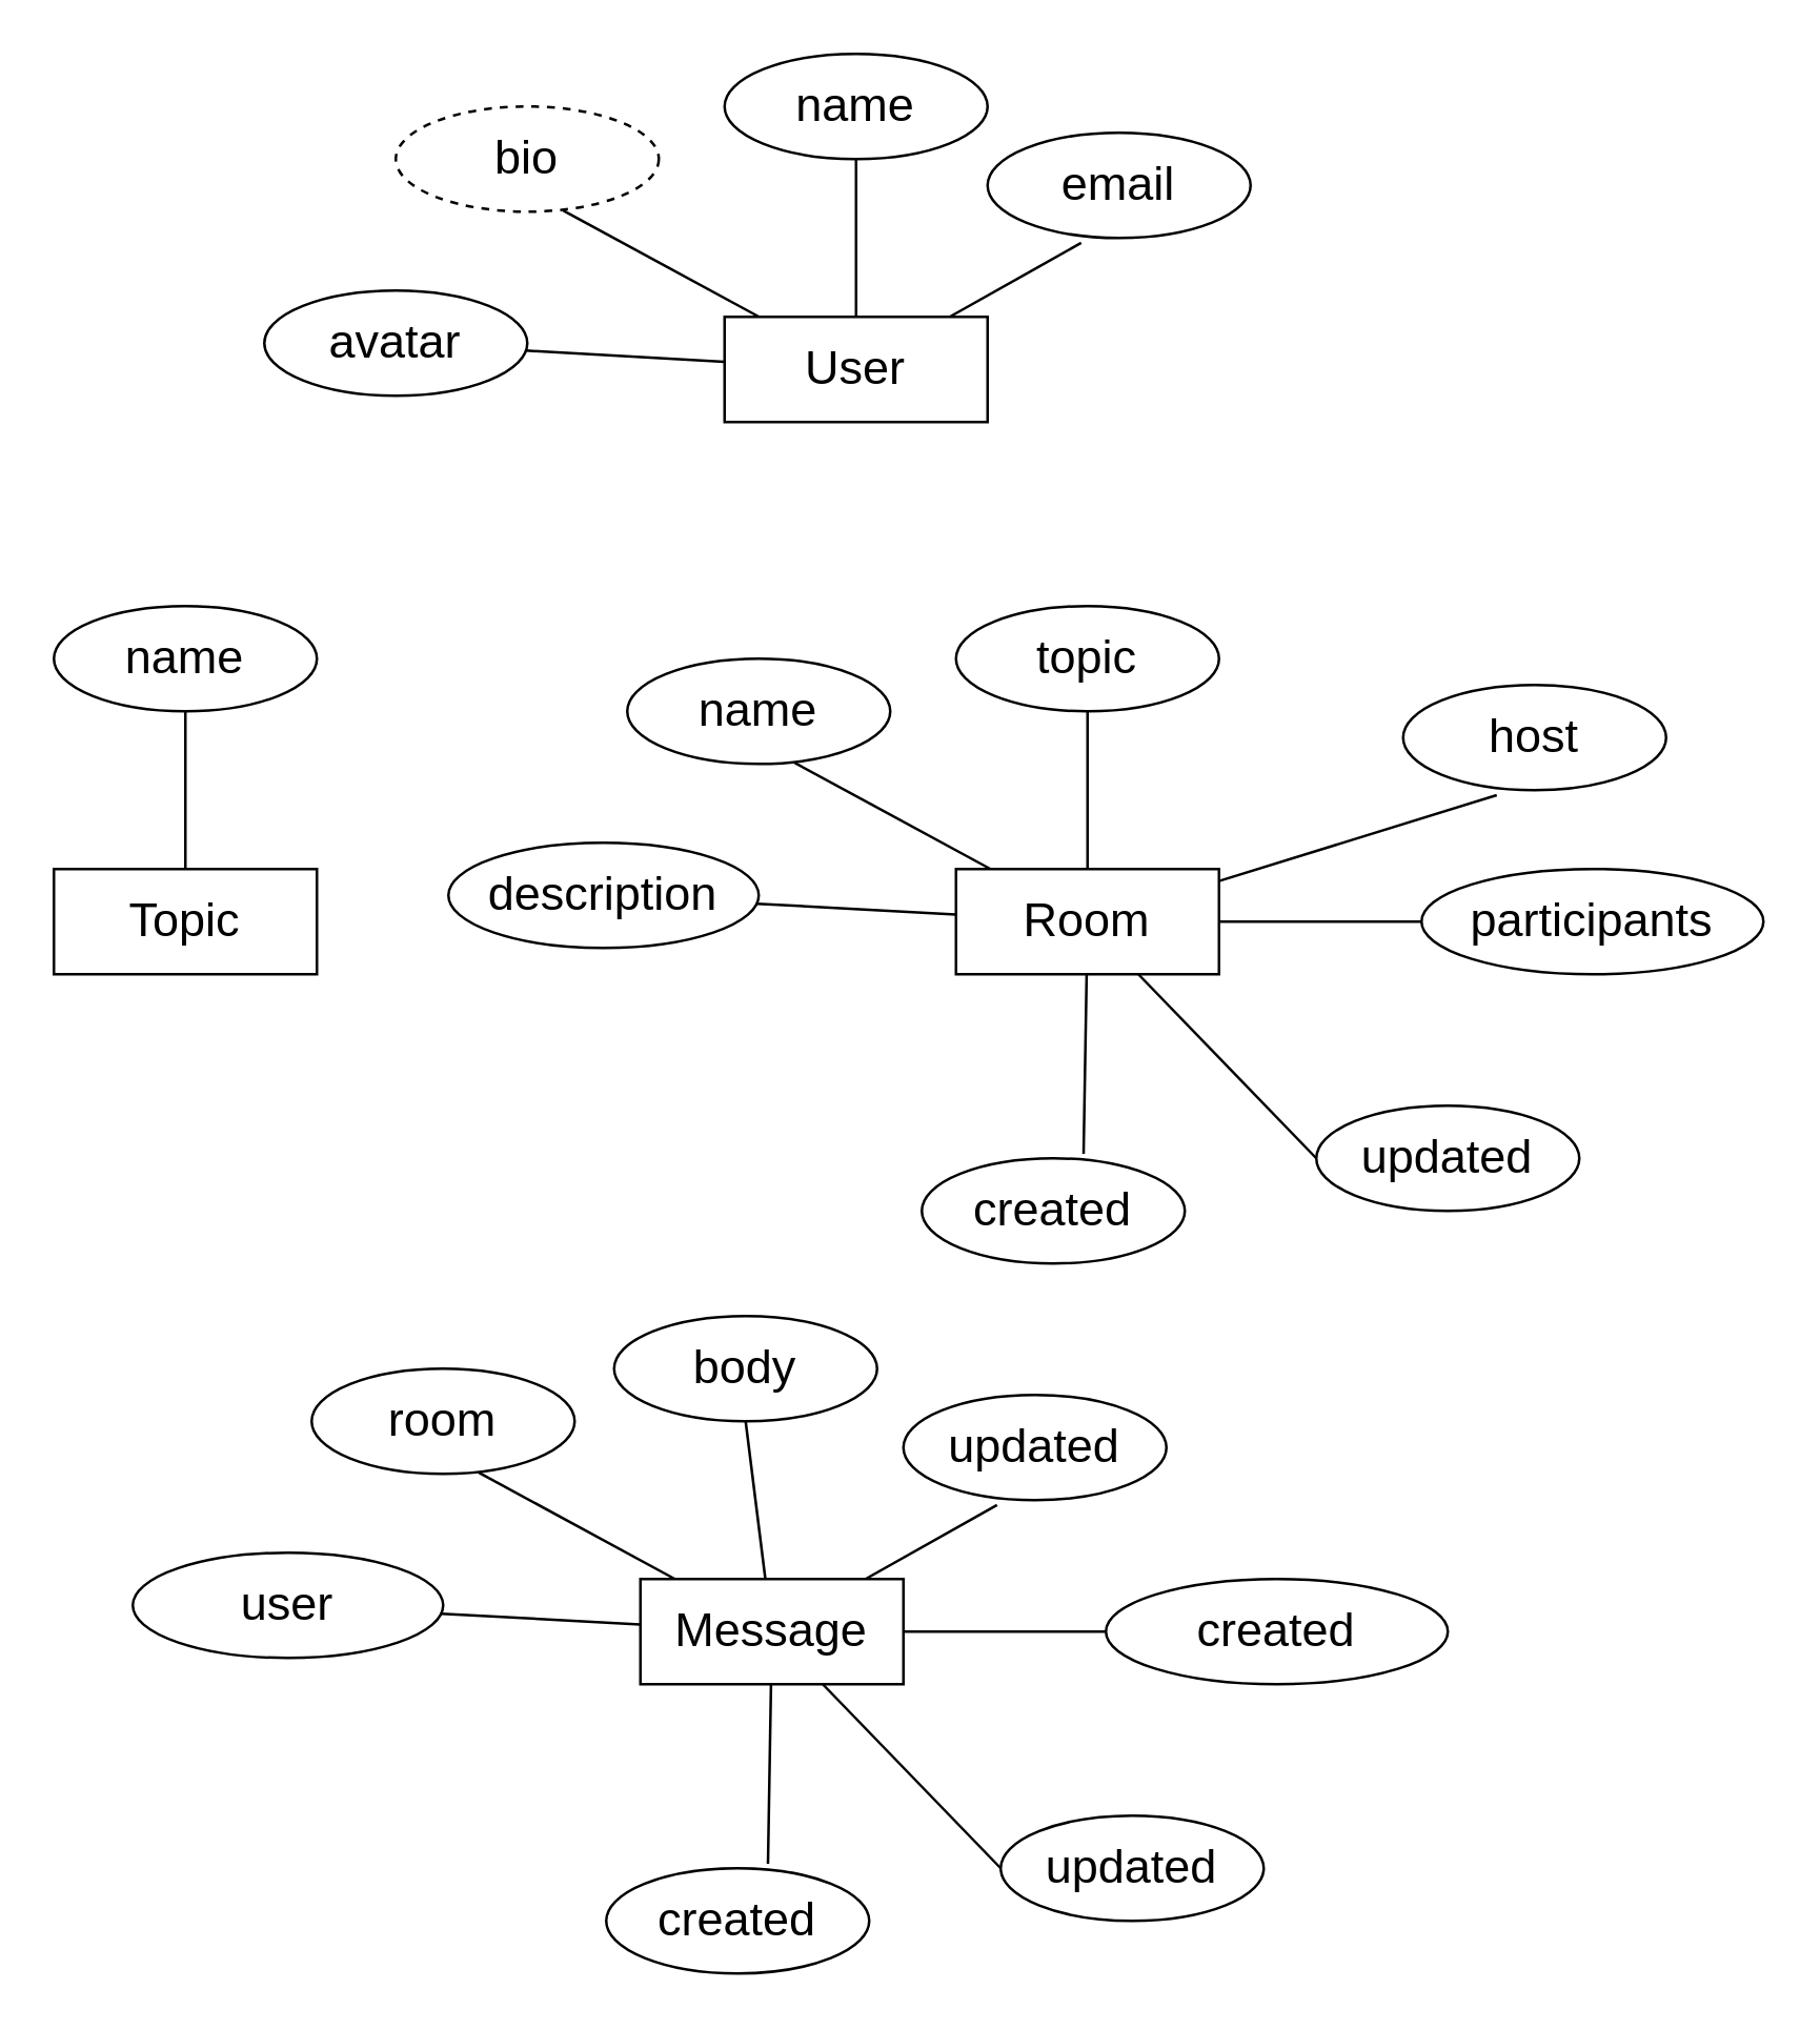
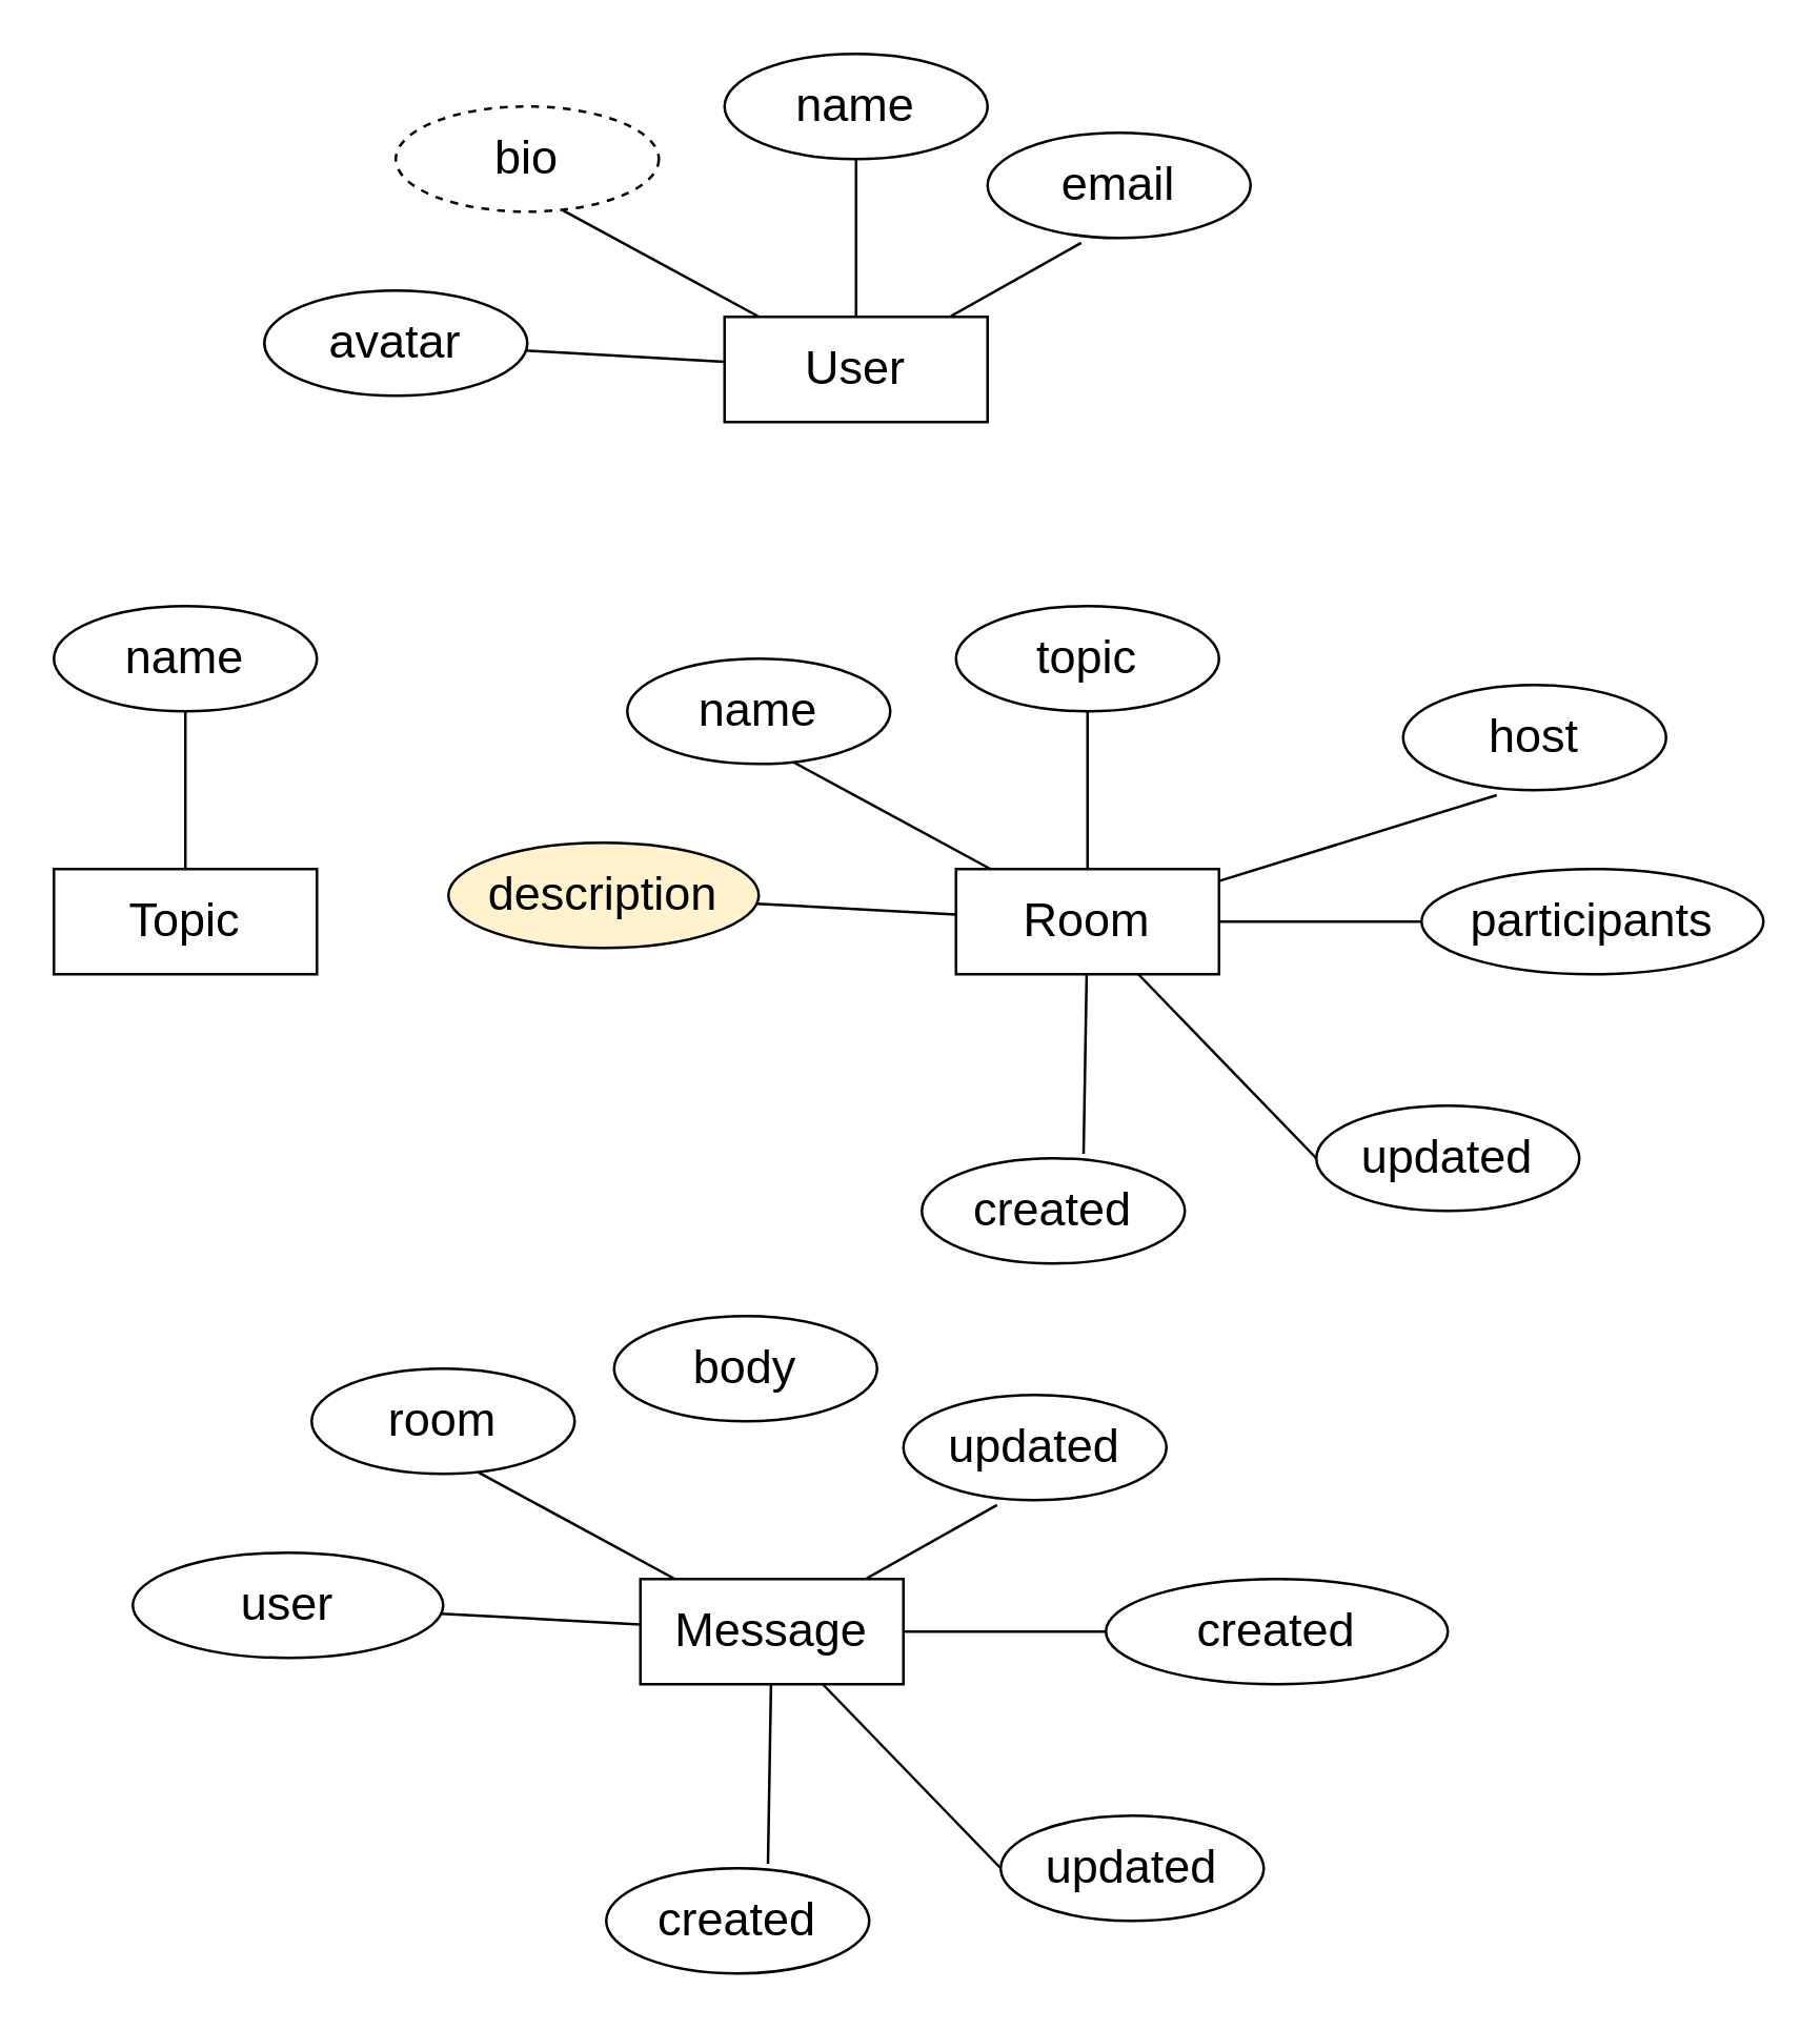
  <mxCell id="0" />
  <mxCell id="1" parent="0" />
  <mxCell id="2" style="edgeStyle=none;html=1;fontSize=18;endArrow=none;endFill=0;" edge="1" parent="1" source="6" target="13"><mxGeometry relative="1" as="geometry" /></mxCell>
  <mxCell id="3" style="edgeStyle=none;html=1;entryX=0.636;entryY=0.989;entryDx=0;entryDy=0;entryPerimeter=0;fontSize=18;endArrow=none;endFill=0;" edge="1" parent="1" source="6" target="12"><mxGeometry relative="1" as="geometry" /></mxCell>
  <mxCell id="4" style="edgeStyle=none;html=1;entryX=0.5;entryY=1;entryDx=0;entryDy=0;fontSize=18;endArrow=none;endFill=0;" edge="1" parent="1" source="6" target="7"><mxGeometry relative="1" as="geometry" /></mxCell>
  <mxCell id="5" style="edgeStyle=none;html=1;entryX=0.356;entryY=1.047;entryDx=0;entryDy=0;entryPerimeter=0;fontSize=18;endArrow=none;endFill=0;" edge="1" parent="1" source="6" target="8"><mxGeometry relative="1" as="geometry" /></mxCell>
  <mxCell id="6" value="User" style="whiteSpace=wrap;html=1;align=center;fontSize=18;" vertex="1" parent="1"><mxGeometry x="275" y="120" width="100" height="40" as="geometry" /></mxCell>
  <mxCell id="7" value="name" style="ellipse;whiteSpace=wrap;html=1;align=center;fontSize=18;" vertex="1" parent="1"><mxGeometry x="275" y="20" width="100" height="40" as="geometry" /></mxCell>
  <mxCell id="8" value="email" style="ellipse;whiteSpace=wrap;html=1;align=center;fontSize=18;" vertex="1" parent="1"><mxGeometry x="375" y="50" width="100" height="40" as="geometry" /></mxCell>
  <mxCell id="9" value="created" style="ellipse;whiteSpace=wrap;html=1;align=center;fontSize=18;" vertex="1" parent="1"><mxGeometry x="350" y="440" width="100" height="40" as="geometry" /></mxCell>
  <mxCell id="10" value="updated" style="ellipse;whiteSpace=wrap;html=1;align=center;fontSize=18;" vertex="1" parent="1"><mxGeometry x="500" y="420" width="100" height="40" as="geometry" /></mxCell>
  <mxCell id="11" value="participants" style="ellipse;whiteSpace=wrap;html=1;align=center;fontSize=18;" vertex="1" parent="1"><mxGeometry x="540" y="330" width="130" height="40" as="geometry" /></mxCell>
  <mxCell id="12" value="bio" style="ellipse;whiteSpace=wrap;html=1;align=center;fontSize=18;dashed=1;" vertex="1" parent="1"><mxGeometry x="150" y="40" width="100" height="40" as="geometry" /></mxCell>
  <mxCell id="13" value="avatar" style="ellipse;whiteSpace=wrap;html=1;align=center;fontSize=18;" vertex="1" parent="1"><mxGeometry x="100" y="110" width="100" height="40" as="geometry" /></mxCell>
  <mxCell id="14" style="edgeStyle=none;html=1;entryX=0.5;entryY=1;entryDx=0;entryDy=0;fontSize=18;endArrow=none;endFill=0;" edge="1" parent="1" source="15" target="16"><mxGeometry relative="1" as="geometry" /></mxCell>
  <mxCell id="15" value="Topic" style="whiteSpace=wrap;html=1;align=center;fontSize=18;" vertex="1" parent="1"><mxGeometry x="20" y="330" width="100" height="40" as="geometry" /></mxCell>
  <mxCell id="16" value="name" style="ellipse;whiteSpace=wrap;html=1;align=center;fontSize=18;" vertex="1" parent="1"><mxGeometry x="20" y="230" width="100" height="40" as="geometry" /></mxCell>
  <mxCell id="17" style="edgeStyle=none;html=1;fontSize=18;endArrow=none;endFill=0;" edge="1" parent="1" source="24" target="28"><mxGeometry relative="1" as="geometry" /></mxCell>
  <mxCell id="18" style="edgeStyle=none;html=1;entryX=0.636;entryY=0.989;entryDx=0;entryDy=0;entryPerimeter=0;fontSize=18;endArrow=none;endFill=0;" edge="1" parent="1" source="24" target="27"><mxGeometry relative="1" as="geometry" /></mxCell>
  <mxCell id="19" style="edgeStyle=none;html=1;entryX=0.5;entryY=1;entryDx=0;entryDy=0;fontSize=18;endArrow=none;endFill=0;" edge="1" parent="1" source="24" target="25"><mxGeometry relative="1" as="geometry" /></mxCell>
  <mxCell id="20" style="edgeStyle=none;html=1;entryX=0.356;entryY=1.047;entryDx=0;entryDy=0;entryPerimeter=0;fontSize=18;endArrow=none;endFill=0;" edge="1" parent="1" source="24" target="26"><mxGeometry relative="1" as="geometry" /></mxCell>
  <mxCell id="21" style="edgeStyle=none;html=1;fontSize=18;endArrow=none;endFill=0;" edge="1" parent="1" source="24" target="11"><mxGeometry relative="1" as="geometry" /></mxCell>
  <mxCell id="22" style="edgeStyle=none;html=1;entryX=0;entryY=0.5;entryDx=0;entryDy=0;fontSize=18;endArrow=none;endFill=0;" edge="1" parent="1" source="24" target="10"><mxGeometry relative="1" as="geometry" /></mxCell>
  <mxCell id="23" style="edgeStyle=none;html=1;entryX=0.615;entryY=-0.043;entryDx=0;entryDy=0;entryPerimeter=0;fontSize=18;endArrow=none;endFill=0;" edge="1" parent="1" source="24" target="9"><mxGeometry relative="1" as="geometry" /></mxCell>
  <mxCell id="24" value="Room" style="whiteSpace=wrap;html=1;align=center;fontSize=18;" vertex="1" parent="1"><mxGeometry x="363" y="330" width="100" height="40" as="geometry" /></mxCell>
  <mxCell id="25" value="topic" style="ellipse;whiteSpace=wrap;html=1;align=center;fontSize=18;" vertex="1" parent="1"><mxGeometry x="363" y="230" width="100" height="40" as="geometry" /></mxCell>
  <mxCell id="26" value="host" style="ellipse;whiteSpace=wrap;html=1;align=center;fontSize=18;" vertex="1" parent="1"><mxGeometry x="533" y="260" width="100" height="40" as="geometry" /></mxCell>
  <mxCell id="27" value="name" style="ellipse;whiteSpace=wrap;html=1;align=center;fontSize=18;" vertex="1" parent="1"><mxGeometry x="238" y="250" width="100" height="40" as="geometry" /></mxCell>
- <mxCell id="28" value="description" style="ellipse;whiteSpace=wrap;html=1;align=center;fontSize=18;" vertex="1" parent="1"><mxGeometry x="170" y="320" width="118" height="40" as="geometry" /></mxCell>
+ <mxCell id="28" value="description" style="ellipse;whiteSpace=wrap;html=1;align=center;fontSize=18;fillColor=#fff2cc;" vertex="1" parent="1"><mxGeometry x="170" y="320" width="118" height="40" as="geometry" /></mxCell>
  <mxCell id="29" value="created" style="ellipse;whiteSpace=wrap;html=1;align=center;fontSize=18;" vertex="1" parent="1"><mxGeometry x="230" y="710" width="100" height="40" as="geometry" /></mxCell>
  <mxCell id="30" value="updated" style="ellipse;whiteSpace=wrap;html=1;align=center;fontSize=18;" vertex="1" parent="1"><mxGeometry x="380" y="690" width="100" height="40" as="geometry" /></mxCell>
  <mxCell id="31" value="created" style="ellipse;whiteSpace=wrap;html=1;align=center;fontSize=18;" vertex="1" parent="1"><mxGeometry x="420" y="600" width="130" height="40" as="geometry" /></mxCell>
  <mxCell id="32" style="edgeStyle=none;html=1;fontSize=18;endArrow=none;endFill=0;" edge="1" parent="1" source="39" target="43"><mxGeometry relative="1" as="geometry" /></mxCell>
  <mxCell id="33" style="edgeStyle=none;html=1;entryX=0.636;entryY=0.989;entryDx=0;entryDy=0;entryPerimeter=0;fontSize=18;endArrow=none;endFill=0;" edge="1" parent="1" source="39" target="42"><mxGeometry relative="1" as="geometry" /></mxCell>
- <mxCell id="34" style="edgeStyle=none;html=1;entryX=0.5;entryY=1;entryDx=0;entryDy=0;fontSize=18;endArrow=none;endFill=0;" edge="1" parent="1" source="39" target="40"><mxGeometry relative="1" as="geometry" /></mxCell>
  <mxCell id="35" style="edgeStyle=none;html=1;entryX=0.356;entryY=1.047;entryDx=0;entryDy=0;entryPerimeter=0;fontSize=18;endArrow=none;endFill=0;" edge="1" parent="1" source="39" target="41"><mxGeometry relative="1" as="geometry" /></mxCell>
  <mxCell id="36" style="edgeStyle=none;html=1;fontSize=18;endArrow=none;endFill=0;" edge="1" parent="1" source="39" target="31"><mxGeometry relative="1" as="geometry" /></mxCell>
  <mxCell id="37" style="edgeStyle=none;html=1;entryX=0;entryY=0.5;entryDx=0;entryDy=0;fontSize=18;endArrow=none;endFill=0;" edge="1" parent="1" source="39" target="30"><mxGeometry relative="1" as="geometry" /></mxCell>
  <mxCell id="38" style="edgeStyle=none;html=1;entryX=0.615;entryY=-0.043;entryDx=0;entryDy=0;entryPerimeter=0;fontSize=18;endArrow=none;endFill=0;" edge="1" parent="1" source="39" target="29"><mxGeometry relative="1" as="geometry" /></mxCell>
  <mxCell id="39" value="Message" style="whiteSpace=wrap;html=1;align=center;fontSize=18;" vertex="1" parent="1"><mxGeometry x="243" y="600" width="100" height="40" as="geometry" /></mxCell>
  <mxCell id="40" value="body" style="ellipse;whiteSpace=wrap;html=1;align=center;fontSize=18;" vertex="1" parent="1"><mxGeometry x="233" y="500" width="100" height="40" as="geometry" /></mxCell>
  <mxCell id="41" value="updated" style="ellipse;whiteSpace=wrap;html=1;align=center;fontSize=18;" vertex="1" parent="1"><mxGeometry x="343" y="530" width="100" height="40" as="geometry" /></mxCell>
  <mxCell id="42" value="room" style="ellipse;whiteSpace=wrap;html=1;align=center;fontSize=18;" vertex="1" parent="1"><mxGeometry x="118" y="520" width="100" height="40" as="geometry" /></mxCell>
  <mxCell id="43" value="user" style="ellipse;whiteSpace=wrap;html=1;align=center;fontSize=18;" vertex="1" parent="1"><mxGeometry x="50" y="590" width="118" height="40" as="geometry" /></mxCell>
